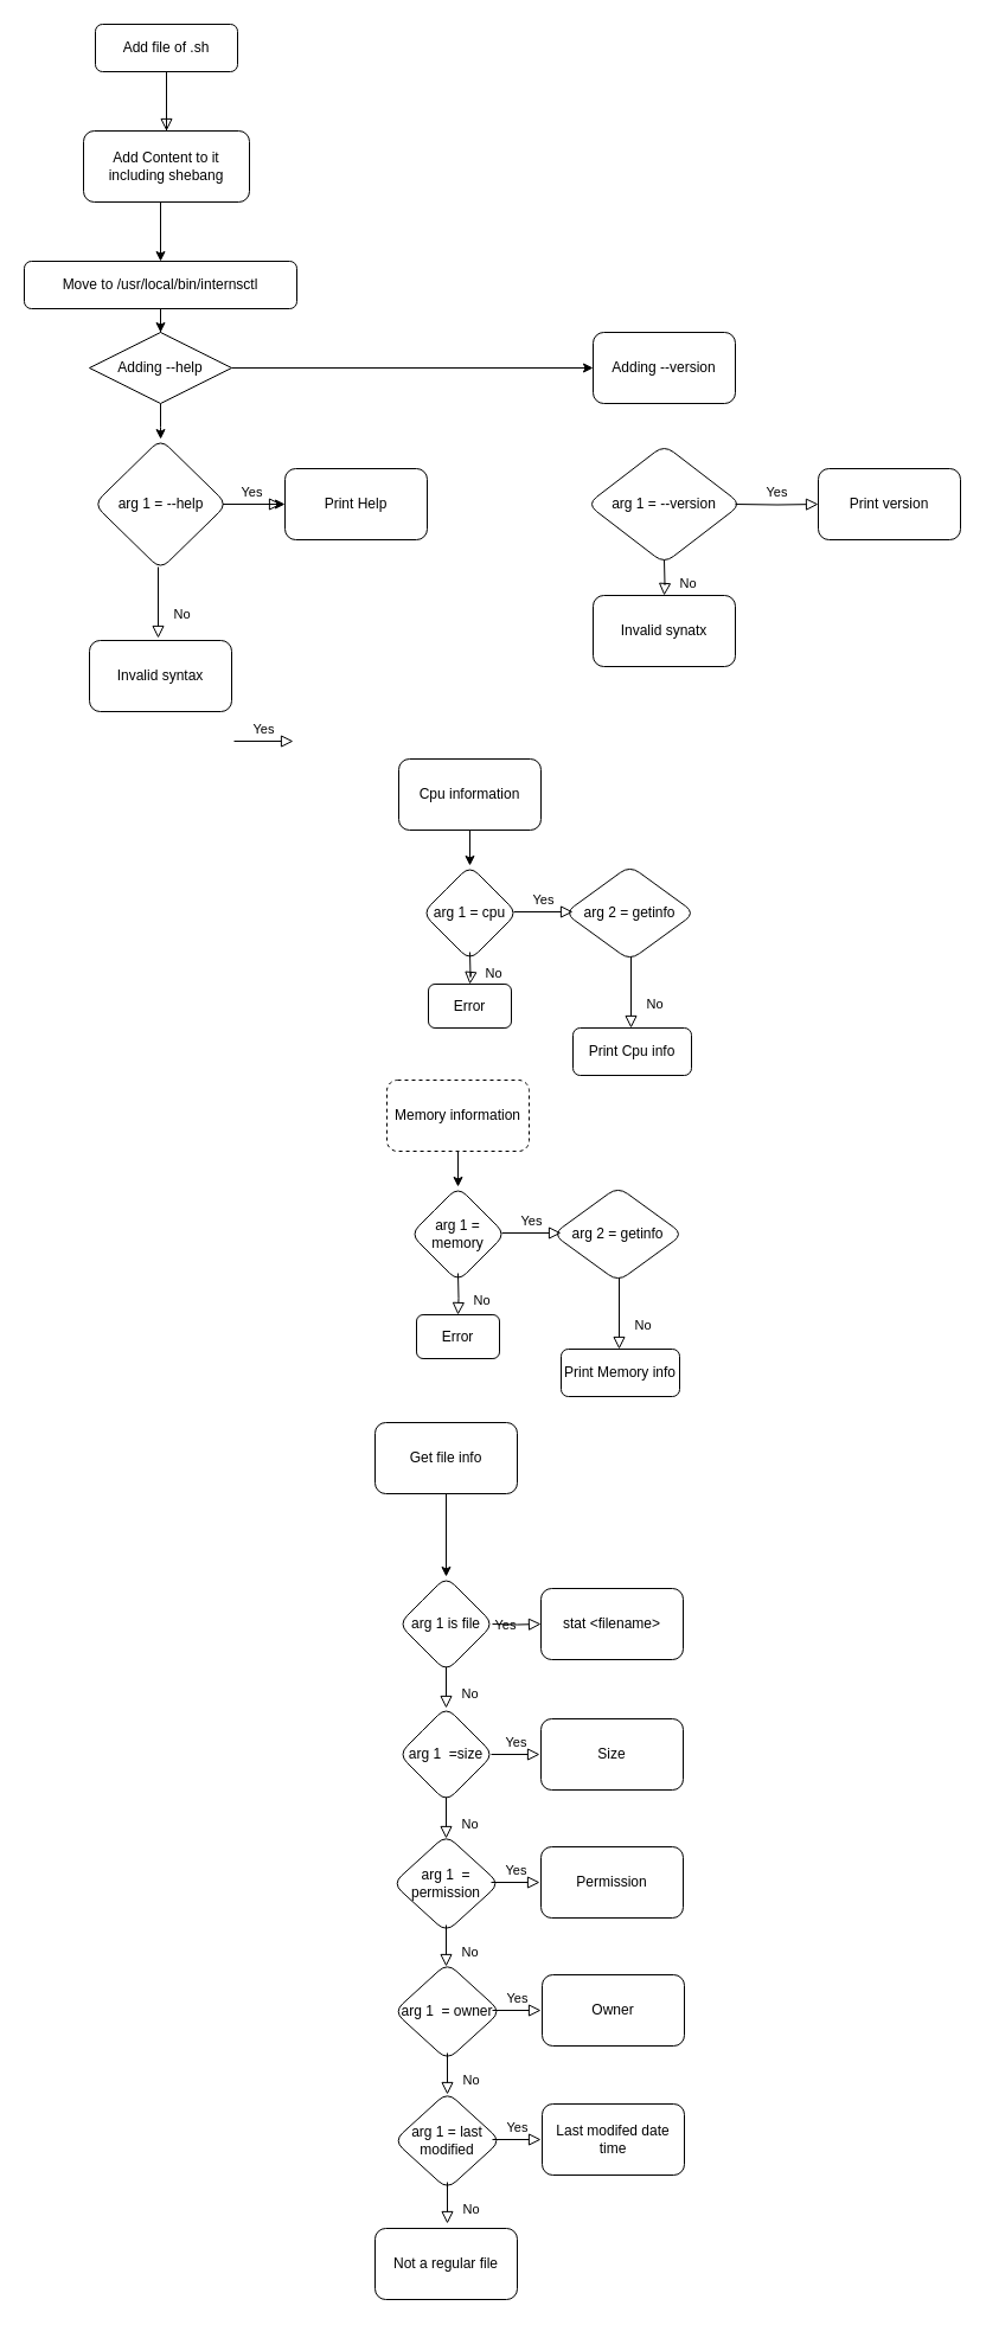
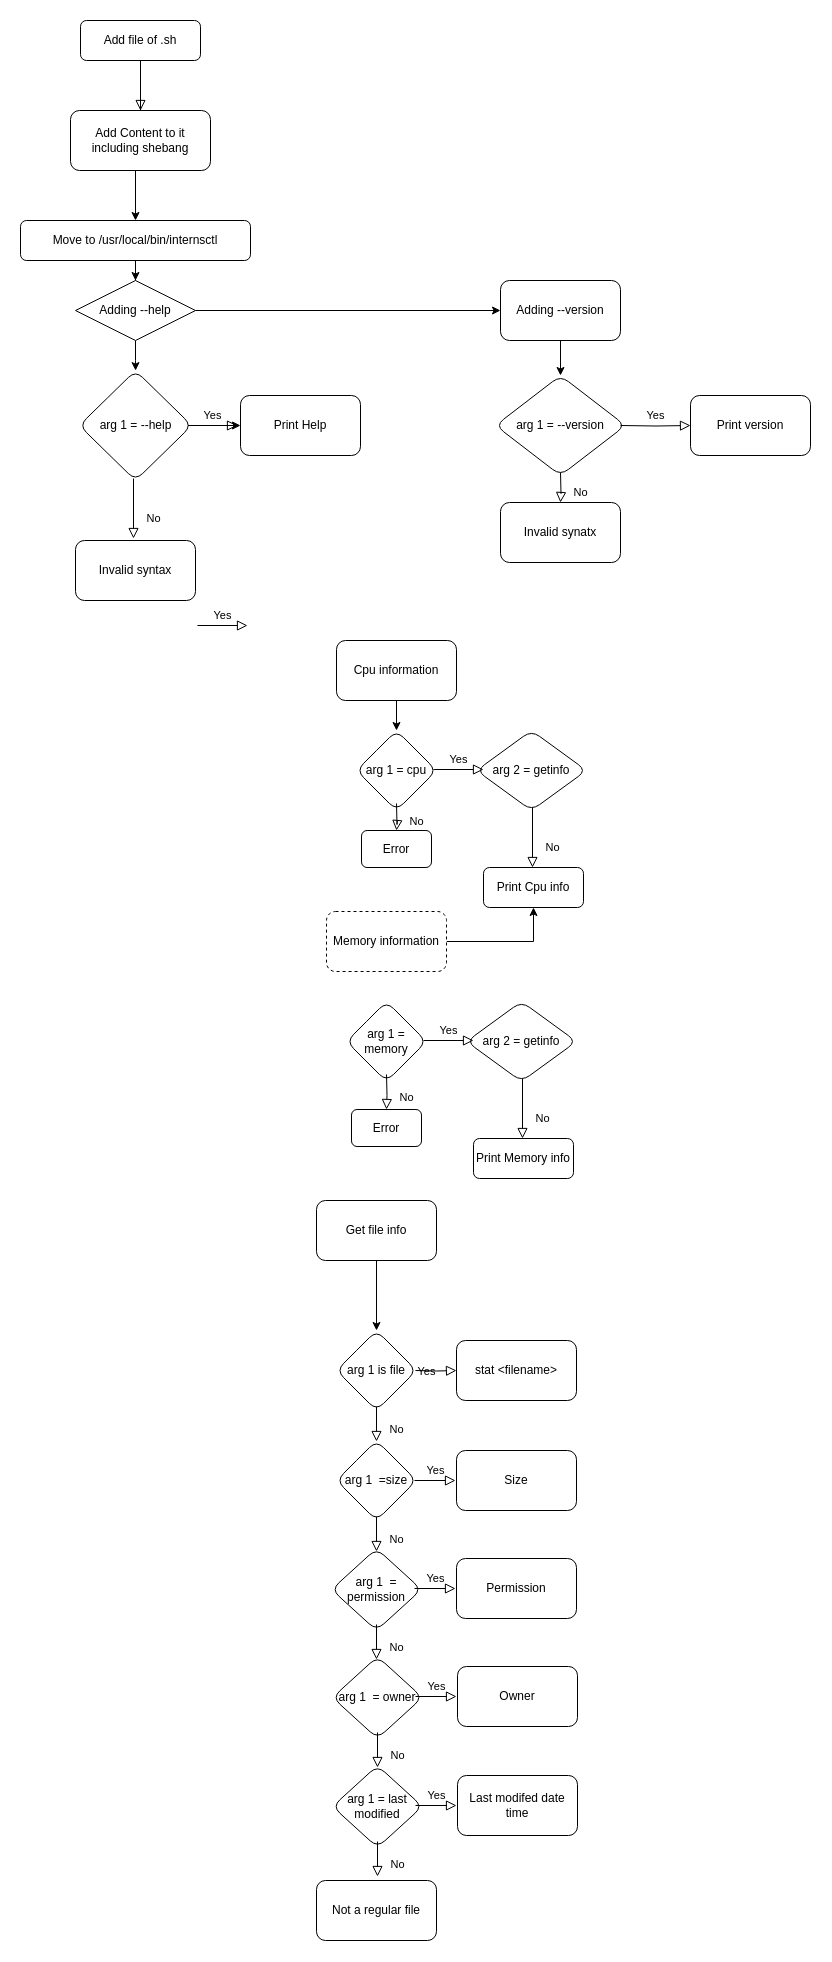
  <mxCell id="0" />
  <mxCell id="1" parent="0" />
  <mxCell id="2" value="" style="rounded=0;html=1;jettySize=auto;orthogonalLoop=1;fontSize=11;endArrow=block;endFill=0;endSize=8;strokeWidth=1;shadow=0;labelBackgroundColor=none;edgeStyle=orthogonalEdgeStyle;" parent="1" source="4" edge="1"><mxGeometry relative="1" as="geometry"><mxPoint x="140" y="110" as="targetPoint" /></mxGeometry></mxCell>
  <mxCell id="3" value="" style="edgeStyle=orthogonalEdgeStyle;rounded=0;orthogonalLoop=1;jettySize=auto;html=1;" edge="1" parent="1" source="4" target="9"><mxGeometry relative="1" as="geometry"><Array as="points"><mxPoint x="140" y="140" /></Array></mxGeometry></mxCell>
  <mxCell id="4" value="Add file of .sh" style="rounded=1;whiteSpace=wrap;html=1;fontSize=12;glass=0;strokeWidth=1;shadow=0;" parent="1" vertex="1"><mxGeometry x="80" y="20" width="120" height="40" as="geometry" /></mxCell>
  <mxCell id="5" value="No" style="rounded=0;html=1;jettySize=auto;orthogonalLoop=1;fontSize=11;endArrow=block;endFill=0;endSize=8;strokeWidth=1;shadow=0;labelBackgroundColor=none;edgeStyle=orthogonalEdgeStyle;" parent="1" edge="1"><mxGeometry x="0.333" y="20" relative="1" as="geometry"><mxPoint as="offset" /><mxPoint x="133" y="478" as="sourcePoint" /><mxPoint x="133" y="538" as="targetPoint" /></mxGeometry></mxCell>
  <mxCell id="6" value="Yes" style="edgeStyle=orthogonalEdgeStyle;rounded=0;html=1;jettySize=auto;orthogonalLoop=1;fontSize=11;endArrow=block;endFill=0;endSize=8;strokeWidth=1;shadow=0;labelBackgroundColor=none;" parent="1" edge="1"><mxGeometry y="10" relative="1" as="geometry"><mxPoint as="offset" /><mxPoint x="187" y="425" as="sourcePoint" /><mxPoint x="237" y="425" as="targetPoint" /></mxGeometry></mxCell>
  <mxCell id="7" value="Add Content to it&lt;br&gt;including shebang" style="rounded=1;whiteSpace=wrap;html=1;" vertex="1" parent="1"><mxGeometry x="70" y="110" width="140" height="60" as="geometry" /></mxCell>
  <mxCell id="8" value="" style="edgeStyle=orthogonalEdgeStyle;rounded=0;orthogonalLoop=1;jettySize=auto;html=1;" edge="1" parent="1" source="9" target="12"><mxGeometry relative="1" as="geometry" /></mxCell>
  <mxCell id="9" value="Move to&amp;nbsp;/usr/local/bin/internsctl" style="rounded=1;whiteSpace=wrap;html=1;fontSize=12;glass=0;strokeWidth=1;shadow=0;" vertex="1" parent="1"><mxGeometry x="20" y="220" width="230" height="40" as="geometry" /></mxCell>
  <mxCell id="10" value="" style="edgeStyle=orthogonalEdgeStyle;rounded=0;orthogonalLoop=1;jettySize=auto;html=1;" edge="1" parent="1" source="12" target="14"><mxGeometry relative="1" as="geometry" /></mxCell>
  <mxCell id="11" value="" style="edgeStyle=orthogonalEdgeStyle;rounded=0;orthogonalLoop=1;jettySize=auto;html=1;" edge="1" parent="1" source="12" target="19"><mxGeometry relative="1" as="geometry" /></mxCell>
  <mxCell id="12" value="Adding --help" style="rhombus;whiteSpace=wrap;html=1;glass=0;strokeWidth=1;shadow=0;" vertex="1" parent="1"><mxGeometry x="75" y="280" width="120" height="60" as="geometry" /></mxCell>
  <mxCell id="13" value="" style="edgeStyle=orthogonalEdgeStyle;rounded=0;orthogonalLoop=1;jettySize=auto;html=1;" edge="1" parent="1" source="14" target="17"><mxGeometry relative="1" as="geometry" /></mxCell>
  <mxCell id="14" value="arg 1 = --help" style="rhombus;whiteSpace=wrap;html=1;rounded=1;glass=0;strokeWidth=1;shadow=0;" vertex="1" parent="1"><mxGeometry x="78.75" y="370" width="112.5" height="110" as="geometry" /></mxCell>
  <mxCell id="15" value="Yes" style="edgeStyle=orthogonalEdgeStyle;rounded=0;html=1;jettySize=auto;orthogonalLoop=1;fontSize=11;endArrow=block;endFill=0;endSize=8;strokeWidth=1;shadow=0;labelBackgroundColor=none;" edge="1" parent="1"><mxGeometry y="10" relative="1" as="geometry"><mxPoint as="offset" /><mxPoint x="197" y="625" as="sourcePoint" /><mxPoint x="247" y="625" as="targetPoint" /></mxGeometry></mxCell>
  <mxCell id="16" value="Invalid syntax" style="whiteSpace=wrap;html=1;rounded=1;glass=0;strokeWidth=1;shadow=0;" vertex="1" parent="1"><mxGeometry x="75" y="540" width="120" height="60" as="geometry" /></mxCell>
  <mxCell id="17" value="Print Help" style="whiteSpace=wrap;html=1;rounded=1;glass=0;strokeWidth=1;shadow=0;" vertex="1" parent="1"><mxGeometry x="240" y="395" width="120" height="60" as="geometry" /></mxCell>
+ <mxCell id="18" value="" style="edgeStyle=orthogonalEdgeStyle;rounded=0;orthogonalLoop=1;jettySize=auto;html=1;" edge="1" parent="1" source="19" target="20"><mxGeometry relative="1" as="geometry" /></mxCell>
  <mxCell id="19" value="Adding --version" style="whiteSpace=wrap;html=1;rounded=1;glass=0;strokeWidth=1;shadow=0;" vertex="1" parent="1"><mxGeometry x="500" y="280" width="120" height="60" as="geometry" /></mxCell>
  <mxCell id="20" value="arg 1 = --version" style="rhombus;whiteSpace=wrap;html=1;rounded=1;glass=0;strokeWidth=1;shadow=0;" vertex="1" parent="1"><mxGeometry x="495" y="375" width="130" height="100" as="geometry" /></mxCell>
  <mxCell id="21" value="Yes" style="edgeStyle=orthogonalEdgeStyle;rounded=0;html=1;jettySize=auto;orthogonalLoop=1;fontSize=11;endArrow=block;endFill=0;endSize=8;strokeWidth=1;shadow=0;labelBackgroundColor=none;" edge="1" parent="1" target="24"><mxGeometry y="10" relative="1" as="geometry"><mxPoint as="offset" /><mxPoint x="620" y="425" as="sourcePoint" /><mxPoint x="670" y="425" as="targetPoint" /></mxGeometry></mxCell>
  <mxCell id="22" value="No" style="rounded=0;html=1;jettySize=auto;orthogonalLoop=1;fontSize=11;endArrow=block;endFill=0;endSize=8;strokeWidth=1;shadow=0;labelBackgroundColor=none;edgeStyle=orthogonalEdgeStyle;" edge="1" parent="1" target="23"><mxGeometry x="0.333" y="20" relative="1" as="geometry"><mxPoint as="offset" /><mxPoint x="560" y="472" as="sourcePoint" /><mxPoint x="560" y="532" as="targetPoint" /></mxGeometry></mxCell>
  <mxCell id="23" value="Invalid synatx" style="rounded=1;whiteSpace=wrap;html=1;" vertex="1" parent="1"><mxGeometry x="500" y="502" width="120" height="60" as="geometry" /></mxCell>
  <mxCell id="24" value="Print version" style="rounded=1;whiteSpace=wrap;html=1;" vertex="1" parent="1"><mxGeometry x="690" y="395" width="120" height="60" as="geometry" /></mxCell>
  <mxCell id="25" value="" style="edgeStyle=orthogonalEdgeStyle;rounded=0;orthogonalLoop=1;jettySize=auto;html=1;" edge="1" parent="1" source="26" target="27"><mxGeometry relative="1" as="geometry" /></mxCell>
  <mxCell id="26" value="Cpu information" style="rounded=1;whiteSpace=wrap;html=1;" vertex="1" parent="1"><mxGeometry x="336" y="640" width="120" height="60" as="geometry" /></mxCell>
  <mxCell id="27" value="arg 1 = cpu" style="rhombus;whiteSpace=wrap;html=1;rounded=1;" vertex="1" parent="1"><mxGeometry x="356" y="730" width="80" height="80" as="geometry" /></mxCell>
  <mxCell id="28" value="arg 2 = getinfo" style="rhombus;whiteSpace=wrap;html=1;rounded=1;" vertex="1" parent="1"><mxGeometry x="476" y="730" width="110" height="80" as="geometry" /></mxCell>
  <mxCell id="29" value="Yes" style="edgeStyle=orthogonalEdgeStyle;rounded=0;html=1;jettySize=auto;orthogonalLoop=1;fontSize=11;endArrow=block;endFill=0;endSize=8;strokeWidth=1;shadow=0;labelBackgroundColor=none;" edge="1" parent="1"><mxGeometry y="10" relative="1" as="geometry"><mxPoint as="offset" /><mxPoint x="433" y="769" as="sourcePoint" /><mxPoint x="483" y="769" as="targetPoint" /></mxGeometry></mxCell>
  <mxCell id="30" value="No" style="rounded=0;html=1;jettySize=auto;orthogonalLoop=1;fontSize=11;endArrow=block;endFill=0;endSize=8;strokeWidth=1;shadow=0;labelBackgroundColor=none;edgeStyle=orthogonalEdgeStyle;" edge="1" parent="1"><mxGeometry x="0.333" y="20" relative="1" as="geometry"><mxPoint as="offset" /><mxPoint x="532" y="807" as="sourcePoint" /><mxPoint x="532" y="867" as="targetPoint" /></mxGeometry></mxCell>
  <mxCell id="31" value="Print Cpu info" style="rounded=1;whiteSpace=wrap;html=1;" vertex="1" parent="1"><mxGeometry x="483" y="867" width="100" height="40" as="geometry" /></mxCell>
  <mxCell id="32" value="No" style="rounded=0;html=1;jettySize=auto;orthogonalLoop=1;fontSize=11;endArrow=block;endFill=0;endSize=8;strokeWidth=1;shadow=0;labelBackgroundColor=none;edgeStyle=orthogonalEdgeStyle;" edge="1" parent="1" target="33"><mxGeometry x="0.333" y="20" relative="1" as="geometry"><mxPoint as="offset" /><mxPoint x="396" y="803" as="sourcePoint" /><mxPoint x="396" y="863" as="targetPoint" /></mxGeometry></mxCell>
  <mxCell id="33" value="Error" style="rounded=1;whiteSpace=wrap;html=1;" vertex="1" parent="1"><mxGeometry x="361" y="830" width="70" height="37" as="geometry" /></mxCell>
- <mxCell id="34" value="" style="edgeStyle=orthogonalEdgeStyle;rounded=0;orthogonalLoop=1;jettySize=auto;html=1;" edge="1" parent="1" source="35" target="36"><mxGeometry relative="1" as="geometry" /></mxCell>
+ <mxCell id="34" value="" style="edgeStyle=orthogonalEdgeStyle;rounded=0;orthogonalLoop=1;jettySize=auto;html=1;" edge="1" parent="1" source="35" target="31"><mxGeometry relative="1" as="geometry" /></mxCell>
  <mxCell id="35" value="Memory information" style="rounded=1;whiteSpace=wrap;html=1;dashed=1;" vertex="1" parent="1"><mxGeometry x="326" y="911" width="120" height="60" as="geometry" /></mxCell>
  <mxCell id="36" value="arg 1 = memory" style="rhombus;whiteSpace=wrap;html=1;rounded=1;" vertex="1" parent="1"><mxGeometry x="346" y="1001" width="80" height="80" as="geometry" /></mxCell>
  <mxCell id="37" value="arg 2 = getinfo" style="rhombus;whiteSpace=wrap;html=1;rounded=1;" vertex="1" parent="1"><mxGeometry x="466" y="1001" width="110" height="80" as="geometry" /></mxCell>
  <mxCell id="38" value="Yes" style="edgeStyle=orthogonalEdgeStyle;rounded=0;html=1;jettySize=auto;orthogonalLoop=1;fontSize=11;endArrow=block;endFill=0;endSize=8;strokeWidth=1;shadow=0;labelBackgroundColor=none;" edge="1" parent="1"><mxGeometry y="10" relative="1" as="geometry"><mxPoint as="offset" /><mxPoint x="423" y="1040" as="sourcePoint" /><mxPoint x="473" y="1040" as="targetPoint" /></mxGeometry></mxCell>
  <mxCell id="39" value="No" style="rounded=0;html=1;jettySize=auto;orthogonalLoop=1;fontSize=11;endArrow=block;endFill=0;endSize=8;strokeWidth=1;shadow=0;labelBackgroundColor=none;edgeStyle=orthogonalEdgeStyle;" edge="1" parent="1"><mxGeometry x="0.333" y="20" relative="1" as="geometry"><mxPoint as="offset" /><mxPoint x="522" y="1078" as="sourcePoint" /><mxPoint x="522" y="1138" as="targetPoint" /></mxGeometry></mxCell>
  <mxCell id="40" value="Print Memory info" style="rounded=1;whiteSpace=wrap;html=1;" vertex="1" parent="1"><mxGeometry x="473" y="1138" width="100" height="40" as="geometry" /></mxCell>
  <mxCell id="41" value="No" style="rounded=0;html=1;jettySize=auto;orthogonalLoop=1;fontSize=11;endArrow=block;endFill=0;endSize=8;strokeWidth=1;shadow=0;labelBackgroundColor=none;edgeStyle=orthogonalEdgeStyle;" edge="1" parent="1" target="42"><mxGeometry x="0.333" y="20" relative="1" as="geometry"><mxPoint as="offset" /><mxPoint x="386" y="1074" as="sourcePoint" /><mxPoint x="386" y="1134" as="targetPoint" /></mxGeometry></mxCell>
  <mxCell id="42" value="Error" style="rounded=1;whiteSpace=wrap;html=1;" vertex="1" parent="1"><mxGeometry x="351" y="1109" width="70" height="37" as="geometry" /></mxCell>
  <mxCell id="43" value="" style="edgeStyle=orthogonalEdgeStyle;rounded=0;orthogonalLoop=1;jettySize=auto;html=1;" edge="1" parent="1" source="44" target="45"><mxGeometry relative="1" as="geometry" /></mxCell>
  <mxCell id="44" value="Get file info" style="rounded=1;whiteSpace=wrap;html=1;" vertex="1" parent="1"><mxGeometry x="316" y="1200" width="120" height="60" as="geometry" /></mxCell>
  <mxCell id="45" value="arg 1 is file" style="rhombus;whiteSpace=wrap;html=1;rounded=1;" vertex="1" parent="1"><mxGeometry x="336" y="1330" width="80" height="80" as="geometry" /></mxCell>
  <mxCell id="46" value="Yes" style="edgeStyle=orthogonalEdgeStyle;rounded=0;html=1;jettySize=auto;orthogonalLoop=1;fontSize=11;endArrow=block;endFill=0;endSize=8;strokeWidth=1;shadow=0;labelBackgroundColor=none;" edge="1" parent="1" target="47"><mxGeometry y="10" relative="1" as="geometry"><mxPoint as="offset" /><mxPoint x="415" y="1370" as="sourcePoint" /><mxPoint x="465" y="1370" as="targetPoint" /></mxGeometry></mxCell>
  <mxCell id="47" value="stat &amp;lt;filename&amp;gt;" style="rounded=1;whiteSpace=wrap;html=1;" vertex="1" parent="1"><mxGeometry x="456" y="1340" width="120" height="60" as="geometry" /></mxCell>
  <mxCell id="48" value="No" style="rounded=0;html=1;jettySize=auto;orthogonalLoop=1;fontSize=11;endArrow=block;endFill=0;endSize=8;strokeWidth=1;shadow=0;labelBackgroundColor=none;edgeStyle=orthogonalEdgeStyle;" edge="1" parent="1"><mxGeometry x="0.333" y="20" relative="1" as="geometry"><mxPoint as="offset" /><mxPoint x="376" y="1406" as="sourcePoint" /><mxPoint x="376" y="1441" as="targetPoint" /></mxGeometry></mxCell>
  <mxCell id="49" value="arg 1&amp;nbsp; =size" style="rhombus;whiteSpace=wrap;html=1;rounded=1;" vertex="1" parent="1"><mxGeometry x="336" y="1440" width="80" height="80" as="geometry" /></mxCell>
  <mxCell id="50" value="Yes" style="edgeStyle=orthogonalEdgeStyle;rounded=0;html=1;jettySize=auto;orthogonalLoop=1;fontSize=11;endArrow=block;endFill=0;endSize=8;strokeWidth=1;shadow=0;labelBackgroundColor=none;" edge="1" parent="1"><mxGeometry y="10" relative="1" as="geometry"><mxPoint as="offset" /><mxPoint x="414" y="1480" as="sourcePoint" /><mxPoint x="455" y="1480" as="targetPoint" /></mxGeometry></mxCell>
  <mxCell id="51" value="Size" style="rounded=1;whiteSpace=wrap;html=1;" vertex="1" parent="1"><mxGeometry x="456" y="1450" width="120" height="60" as="geometry" /></mxCell>
  <mxCell id="52" value="No" style="rounded=0;html=1;jettySize=auto;orthogonalLoop=1;fontSize=11;endArrow=block;endFill=0;endSize=8;strokeWidth=1;shadow=0;labelBackgroundColor=none;edgeStyle=orthogonalEdgeStyle;" edge="1" parent="1"><mxGeometry x="0.333" y="20" relative="1" as="geometry"><mxPoint as="offset" /><mxPoint x="376" y="1516" as="sourcePoint" /><mxPoint x="376" y="1551" as="targetPoint" /></mxGeometry></mxCell>
  <mxCell id="53" value="arg 1&amp;nbsp; = permission" style="rhombus;whiteSpace=wrap;html=1;rounded=1;" vertex="1" parent="1"><mxGeometry x="331" y="1548" width="90" height="82" as="geometry" /></mxCell>
  <mxCell id="54" value="Yes" style="edgeStyle=orthogonalEdgeStyle;rounded=0;html=1;jettySize=auto;orthogonalLoop=1;fontSize=11;endArrow=block;endFill=0;endSize=8;strokeWidth=1;shadow=0;labelBackgroundColor=none;" edge="1" parent="1"><mxGeometry y="10" relative="1" as="geometry"><mxPoint as="offset" /><mxPoint x="414" y="1588" as="sourcePoint" /><mxPoint x="455" y="1588" as="targetPoint" /></mxGeometry></mxCell>
  <mxCell id="55" value="Permission" style="rounded=1;whiteSpace=wrap;html=1;" vertex="1" parent="1"><mxGeometry x="456" y="1558" width="120" height="60" as="geometry" /></mxCell>
  <mxCell id="56" value="No" style="rounded=0;html=1;jettySize=auto;orthogonalLoop=1;fontSize=11;endArrow=block;endFill=0;endSize=8;strokeWidth=1;shadow=0;labelBackgroundColor=none;edgeStyle=orthogonalEdgeStyle;" edge="1" parent="1"><mxGeometry x="0.333" y="20" relative="1" as="geometry"><mxPoint as="offset" /><mxPoint x="376" y="1624" as="sourcePoint" /><mxPoint x="376" y="1659" as="targetPoint" /></mxGeometry></mxCell>
  <mxCell id="57" value="arg 1&amp;nbsp; = owner" style="rhombus;whiteSpace=wrap;html=1;rounded=1;" vertex="1" parent="1"><mxGeometry x="332" y="1656" width="90" height="82" as="geometry" /></mxCell>
  <mxCell id="58" value="Yes" style="edgeStyle=orthogonalEdgeStyle;rounded=0;html=1;jettySize=auto;orthogonalLoop=1;fontSize=11;endArrow=block;endFill=0;endSize=8;strokeWidth=1;shadow=0;labelBackgroundColor=none;" edge="1" parent="1"><mxGeometry y="10" relative="1" as="geometry"><mxPoint as="offset" /><mxPoint x="415" y="1696" as="sourcePoint" /><mxPoint x="456" y="1696" as="targetPoint" /></mxGeometry></mxCell>
  <mxCell id="59" value="Owner" style="rounded=1;whiteSpace=wrap;html=1;" vertex="1" parent="1"><mxGeometry x="457" y="1666" width="120" height="60" as="geometry" /></mxCell>
  <mxCell id="60" value="No" style="rounded=0;html=1;jettySize=auto;orthogonalLoop=1;fontSize=11;endArrow=block;endFill=0;endSize=8;strokeWidth=1;shadow=0;labelBackgroundColor=none;edgeStyle=orthogonalEdgeStyle;" edge="1" parent="1"><mxGeometry x="0.333" y="20" relative="1" as="geometry"><mxPoint as="offset" /><mxPoint x="377" y="1732" as="sourcePoint" /><mxPoint x="377" y="1767" as="targetPoint" /></mxGeometry></mxCell>
  <mxCell id="61" value="arg 1 = last modified" style="rhombus;whiteSpace=wrap;html=1;rounded=1;" vertex="1" parent="1"><mxGeometry x="332" y="1765" width="90" height="82" as="geometry" /></mxCell>
  <mxCell id="62" value="Yes" style="edgeStyle=orthogonalEdgeStyle;rounded=0;html=1;jettySize=auto;orthogonalLoop=1;fontSize=11;endArrow=block;endFill=0;endSize=8;strokeWidth=1;shadow=0;labelBackgroundColor=none;" edge="1" parent="1"><mxGeometry y="10" relative="1" as="geometry"><mxPoint as="offset" /><mxPoint x="415" y="1805" as="sourcePoint" /><mxPoint x="456" y="1805" as="targetPoint" /></mxGeometry></mxCell>
  <mxCell id="63" value="Last modifed date time" style="rounded=1;whiteSpace=wrap;html=1;" vertex="1" parent="1"><mxGeometry x="457" y="1775" width="120" height="60" as="geometry" /></mxCell>
  <mxCell id="64" value="No" style="rounded=0;html=1;jettySize=auto;orthogonalLoop=1;fontSize=11;endArrow=block;endFill=0;endSize=8;strokeWidth=1;shadow=0;labelBackgroundColor=none;edgeStyle=orthogonalEdgeStyle;" edge="1" parent="1"><mxGeometry x="0.333" y="20" relative="1" as="geometry"><mxPoint as="offset" /><mxPoint x="377" y="1841" as="sourcePoint" /><mxPoint x="377" y="1876" as="targetPoint" /></mxGeometry></mxCell>
  <mxCell id="65" value="Not a regular file" style="rounded=1;whiteSpace=wrap;html=1;" vertex="1" parent="1"><mxGeometry x="316" y="1880" width="120" height="60" as="geometry" /></mxCell>
